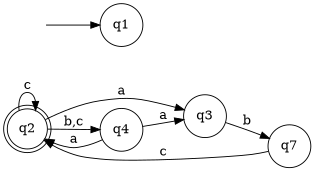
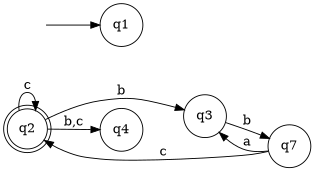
  digraph {
    rankdir=LR
    node [margin=0.1 shape=circle]
    q2 [margin=0 shape=doublecircle]
    q3
    q4
    n4 [label=q7]
    " " [color=white width=0]
    q1
    q2 -> q2 [label=c]
-   q2 -> q3 [label=a]
+   q2 -> q3 [label=b]
    q2 -> q4 [label="b,c"]
    q3 -> n4 [label=b]
-   q4 -> q2 [label=a]
    n4 -> q2 [label=c]
-   q4 -> q3 [label=a]
+   n4 -> q3 [label=a]
    " " -> q1
  }
